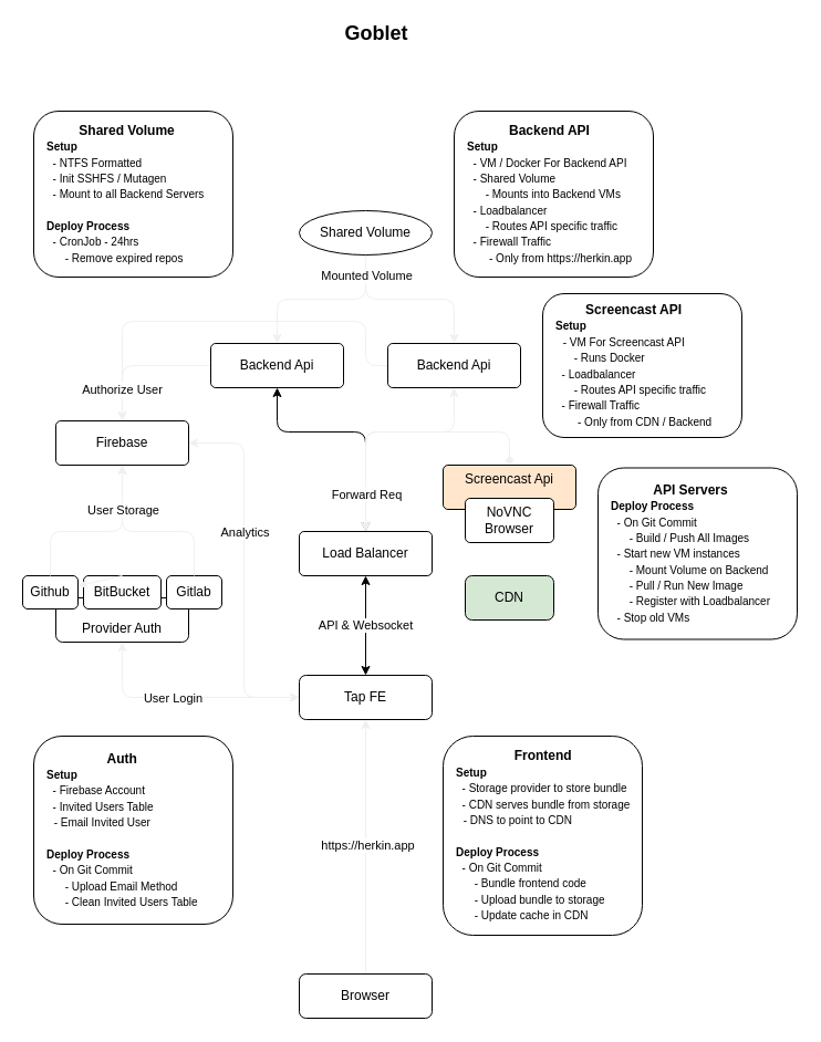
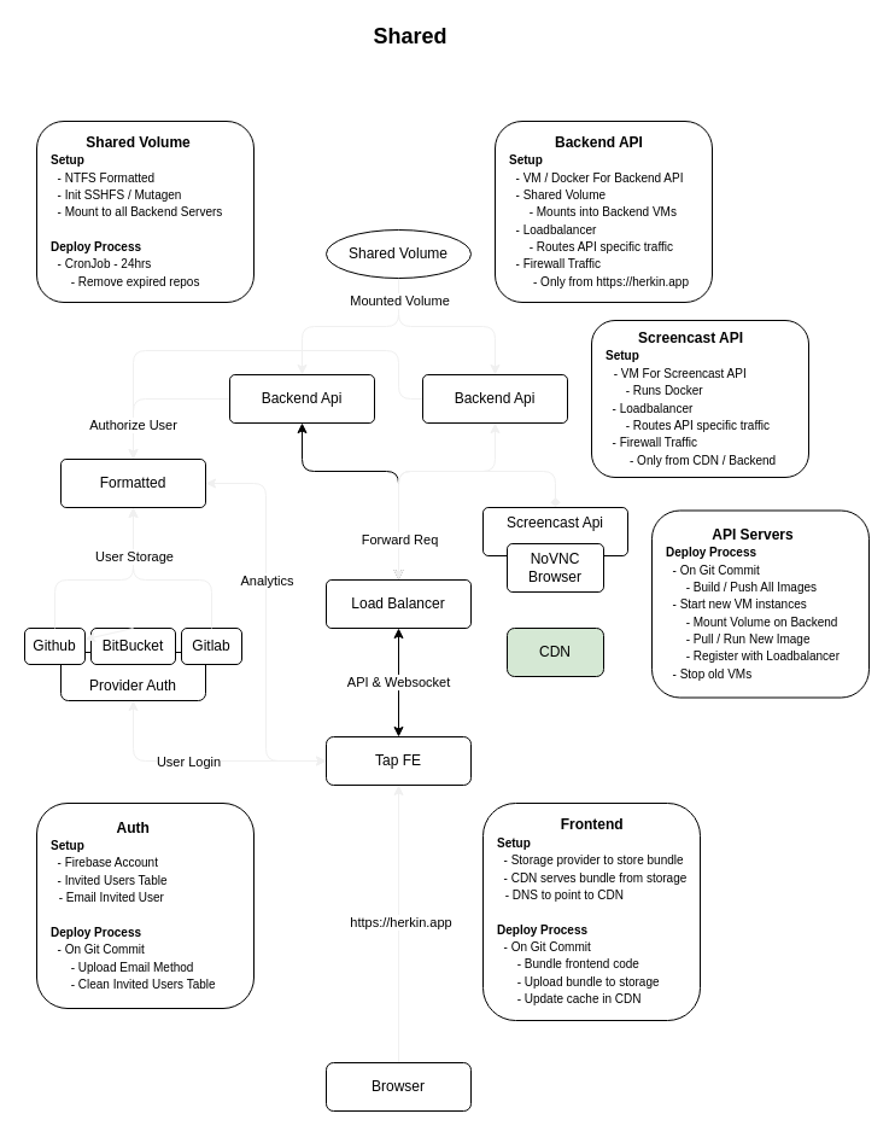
  <mxCell id="0" />
  <mxCell id="1" parent="0" />
  <mxCell id="2" style="edgeStyle=none;html=1;exitX=0;exitY=0.5;exitDx=0;exitDy=0;entryX=0.5;entryY=0;entryDx=0;entryDy=0;strokeColor=#f0f0f0;" edge="1" parent="1" source="3" target="25"><mxGeometry relative="1" as="geometry"><Array as="points"><mxPoint x="110" y="330" /></Array></mxGeometry></mxCell>
  <mxCell id="3" value="Backend Api" style="rounded=1;whiteSpace=wrap;html=1;arcSize=11;" vertex="1" parent="1"><mxGeometry x="190" y="310" width="120" height="40" as="geometry" /></mxCell>
  <mxCell id="4" value="Tap FE" style="rounded=1;whiteSpace=wrap;html=1;" vertex="1" parent="1"><mxGeometry x="270" y="610" width="120" height="40" as="geometry" /></mxCell>
  <mxCell id="5" value="API &amp;amp; Websocket" style="endArrow=classic;startArrow=classic;html=1;exitX=0.5;exitY=0;exitDx=0;exitDy=0;entryX=0.5;entryY=1;entryDx=0;entryDy=0;" edge="1" parent="1" source="4" target="10"><mxGeometry width="50" height="50" relative="1" as="geometry"><mxPoint x="330" y="550" as="sourcePoint" /><mxPoint x="330" y="470" as="targetPoint" /></mxGeometry></mxCell>
  <mxCell id="6" style="edgeStyle=none;html=1;exitX=0.5;exitY=1;exitDx=0;exitDy=0;entryX=0.5;entryY=0;entryDx=0;entryDy=0;strokeColor=#f0f0f0;" edge="1" parent="1" source="9" target="3"><mxGeometry relative="1" as="geometry"><Array as="points"><mxPoint x="330" y="270" /><mxPoint x="250" y="270" /></Array></mxGeometry></mxCell>
  <mxCell id="7" style="edgeStyle=none;html=1;exitX=0.5;exitY=1;exitDx=0;exitDy=0;entryX=0.5;entryY=0;entryDx=0;entryDy=0;strokeColor=#f0f0f0;" edge="1" parent="1" source="9" target="14"><mxGeometry relative="1" as="geometry"><Array as="points"><mxPoint x="330" y="270" /><mxPoint x="410" y="270" /></Array></mxGeometry></mxCell>
  <mxCell id="8" value="Mounted Volume" style="edgeLabel;html=1;align=center;verticalAlign=middle;resizable=0;points=[];" vertex="1" connectable="0" parent="7"><mxGeometry x="-0.779" relative="1" as="geometry"><mxPoint as="offset" /></mxGeometry></mxCell>
  <mxCell id="9" value="Shared Volume" style="ellipse;whiteSpace=wrap;html=1;arcSize=11;" vertex="1" parent="1"><mxGeometry x="270" y="190" width="120" height="40" as="geometry" /></mxCell>
  <mxCell id="10" value="Load Balancer" style="rounded=1;whiteSpace=wrap;html=1;arcSize=11;" vertex="1" parent="1"><mxGeometry x="270" y="480" width="120" height="40" as="geometry" /></mxCell>
  <mxCell id="11" value="" style="endArrow=classic;startArrow=classic;html=1;entryX=0.5;entryY=1;entryDx=0;entryDy=0;exitX=0.5;exitY=0;exitDx=0;exitDy=0;" edge="1" parent="1" source="10" target="3"><mxGeometry width="50" height="50" relative="1" as="geometry"><mxPoint x="330" y="460" as="sourcePoint" /><mxPoint x="350" y="370" as="targetPoint" /><Array as="points"><mxPoint x="330" y="390" /><mxPoint x="250" y="390" /></Array></mxGeometry></mxCell>
  <mxCell id="12" style="edgeStyle=none;html=1;exitX=0;exitY=0.5;exitDx=0;exitDy=0;entryX=0.5;entryY=0;entryDx=0;entryDy=0;strokeColor=#f0f0f0;" edge="1" parent="1" source="14" target="25"><mxGeometry relative="1" as="geometry"><Array as="points"><mxPoint x="330" y="330" /><mxPoint x="330" y="290" /><mxPoint x="110" y="290" /></Array></mxGeometry></mxCell>
  <mxCell id="13" value="Authorize User" style="edgeLabel;html=1;align=center;verticalAlign=middle;resizable=0;points=[];" vertex="1" connectable="0" parent="12"><mxGeometry x="0.842" y="-1" relative="1" as="geometry"><mxPoint as="offset" /></mxGeometry></mxCell>
  <mxCell id="14" value="Backend Api" style="rounded=1;whiteSpace=wrap;html=1;arcSize=11;" vertex="1" parent="1"><mxGeometry x="350" y="310" width="120" height="40" as="geometry" /></mxCell>
  <mxCell id="15" value="" style="endArrow=classic;startArrow=classic;html=1;strokeColor=#f0f0f0;entryX=0.5;entryY=1;entryDx=0;entryDy=0;exitX=0.5;exitY=0;exitDx=0;exitDy=0;" edge="1" parent="1" source="10" target="14"><mxGeometry width="50" height="50" relative="1" as="geometry"><mxPoint x="320" y="470" as="sourcePoint" /><mxPoint x="410" y="360" as="targetPoint" /><Array as="points"><mxPoint x="330" y="390" /><mxPoint x="410" y="390" /></Array></mxGeometry></mxCell>
  <mxCell id="16" value="" style="group" vertex="1" connectable="0" parent="1"><mxGeometry x="400" y="420" width="120" height="70" as="geometry" /></mxCell>
- <mxCell id="17" value="Screencast Api&lt;br&gt;&lt;br&gt;" style="rounded=1;whiteSpace=wrap;html=1;arcSize=11;fillColor=#ffe6cc;" vertex="1" parent="16"><mxGeometry width="120" height="40" as="geometry" /></mxCell>
+ <mxCell id="17" value="Screencast Api&lt;br&gt;&lt;br&gt;" style="rounded=1;whiteSpace=wrap;html=1;arcSize=11;" vertex="1" parent="16"><mxGeometry width="120" height="40" as="geometry" /></mxCell>
  <mxCell id="18" value="NoVNC&lt;br&gt;Browser" style="rounded=1;whiteSpace=wrap;html=1;arcSize=11;" vertex="1" parent="16"><mxGeometry x="20" y="30" width="80" height="40" as="geometry" /></mxCell>
  <mxCell id="19" style="edgeStyle=none;html=1;entryX=0.5;entryY=1;entryDx=0;entryDy=0;strokeColor=#f0f0f0;" edge="1" parent="1" source="21" target="4"><mxGeometry relative="1" as="geometry" /></mxCell>
  <mxCell id="20" value="https://herkin.app" style="edgeLabel;html=1;align=center;verticalAlign=middle;resizable=0;points=[];" vertex="1" connectable="0" parent="19"><mxGeometry x="0.02" y="-1" relative="1" as="geometry"><mxPoint as="offset" /></mxGeometry></mxCell>
  <mxCell id="21" value="Browser" style="rounded=1;whiteSpace=wrap;html=1;" vertex="1" parent="1"><mxGeometry x="270" y="880" width="120" height="40" as="geometry" /></mxCell>
  <mxCell id="22" value="CDN" style="rounded=1;whiteSpace=wrap;html=1;fillColor=#d5e8d4;" vertex="1" parent="1"><mxGeometry x="420" y="520" width="80" height="40" as="geometry" /></mxCell>
  <mxCell id="23" value="" style="endArrow=classic;startArrow=classic;html=1;strokeColor=#f0f0f0;entryX=0;entryY=0.5;entryDx=0;entryDy=0;exitX=0.5;exitY=1;exitDx=0;exitDy=0;" edge="1" parent="1" source="29" target="4"><mxGeometry width="50" height="50" relative="1" as="geometry"><mxPoint x="400" y="640" as="sourcePoint" /><mxPoint x="500" y="590" as="targetPoint" /><Array as="points"><mxPoint x="110" y="630" /></Array></mxGeometry></mxCell>
  <mxCell id="24" value="User Login" style="edgeLabel;html=1;align=center;verticalAlign=middle;resizable=0;points=[];" vertex="1" connectable="0" parent="23"><mxGeometry x="-0.094" relative="1" as="geometry"><mxPoint as="offset" /></mxGeometry></mxCell>
- <mxCell id="25" value="Firebase" style="rounded=1;whiteSpace=wrap;html=1;arcSize=11;" vertex="1" parent="1"><mxGeometry x="50" y="380" width="120" height="40" as="geometry" /></mxCell>
+ <mxCell id="25" value="Formatted" style="rounded=1;whiteSpace=wrap;html=1;arcSize=11;" vertex="1" parent="1"><mxGeometry x="50" y="380" width="120" height="40" as="geometry" /></mxCell>
  <mxCell id="26" value="&lt;div style=&quot;text-align: center&quot;&gt;&lt;b&gt;Auth&lt;/b&gt;&lt;/div&gt;&lt;font&gt;&lt;b&gt;&lt;span style=&quot;font-size: 10px&quot;&gt;Setup&lt;/span&gt;&lt;br&gt;&lt;/b&gt;&lt;/font&gt;&lt;font style=&quot;font-size: 10px&quot;&gt;&amp;nbsp; - Firebase Account&lt;br&gt;&amp;nbsp; - Invited Users Table&lt;/font&gt;&lt;br&gt;&lt;span&gt;&amp;nbsp;&amp;nbsp;&lt;/span&gt;&lt;font style=&quot;font-size: 10px&quot;&gt;- Email Invited User&lt;br&gt;&lt;/font&gt;&lt;br&gt;&lt;span style=&quot;font-size: 10px&quot;&gt;&lt;b&gt;Deploy Process&lt;br&gt;&lt;/b&gt;&lt;/span&gt;&lt;span style=&quot;font-size: 10px&quot;&gt;&amp;nbsp; - On Git Commit&lt;br&gt;&amp;nbsp; &amp;nbsp; &amp;nbsp; - Upload Email Method&lt;br&gt;&amp;nbsp; &amp;nbsp; &amp;nbsp; - Clean Invited Users Table&lt;br&gt;&lt;/span&gt;" style="rounded=1;whiteSpace=wrap;html=1;align=left;spacingLeft=10;spacingRight=10;spacingBottom=10;spacingTop=10;" vertex="1" parent="1"><mxGeometry x="30" y="665" width="180" height="170" as="geometry" /></mxCell>
  <mxCell id="27" value="&lt;div style=&quot;text-align: center&quot;&gt;&lt;b&gt;Shared Volume&lt;/b&gt;&lt;/div&gt;&lt;font&gt;&lt;b&gt;&lt;span style=&quot;font-size: 10px&quot;&gt;Setup&lt;/span&gt;&lt;br&gt;&lt;/b&gt;&lt;/font&gt;&lt;font style=&quot;font-size: 10px&quot;&gt;&amp;nbsp; - NTFS Formatted&lt;br&gt;&amp;nbsp; - Init SSHFS / Mutagen&lt;br&gt;&lt;/font&gt;&lt;font style=&quot;font-size: 10px&quot;&gt;&amp;nbsp; - Mount to all Backend Servers&amp;nbsp;&lt;br&gt;&lt;/font&gt;&lt;br&gt;&lt;span style=&quot;font-size: 10px&quot;&gt;&lt;b&gt;Deploy Process&lt;br&gt;&lt;/b&gt;&lt;/span&gt;&lt;span style=&quot;font-size: 10px&quot;&gt;&amp;nbsp; - CronJob - 24hrs&lt;br&gt;&amp;nbsp; &amp;nbsp; &amp;nbsp; - Remove expired repos&lt;br&gt;&lt;/span&gt;" style="rounded=1;whiteSpace=wrap;html=1;align=left;spacingLeft=10;spacingRight=10;spacingBottom=10;spacingTop=10;" vertex="1" parent="1"><mxGeometry x="30" y="100" width="180" height="150" as="geometry" /></mxCell>
  <mxCell id="28" value="" style="group" vertex="1" connectable="0" parent="1"><mxGeometry x="20" y="520" width="180" height="60" as="geometry" /></mxCell>
  <mxCell id="29" value="&lt;br&gt;Provider Auth" style="rounded=1;whiteSpace=wrap;html=1;" vertex="1" parent="28"><mxGeometry x="30" y="20" width="120" height="40" as="geometry" /></mxCell>
  <mxCell id="30" value="Github" style="rounded=1;whiteSpace=wrap;html=1;" vertex="1" parent="28"><mxGeometry width="50" height="30" as="geometry" /></mxCell>
  <mxCell id="31" value="Gitlab" style="rounded=1;whiteSpace=wrap;html=1;" vertex="1" parent="28"><mxGeometry x="130" width="50" height="30" as="geometry" /></mxCell>
  <mxCell id="32" value="BitBucket" style="rounded=1;whiteSpace=wrap;html=1;" vertex="1" parent="28"><mxGeometry x="55" width="70" height="30" as="geometry" /></mxCell>
  <mxCell id="33" value="&lt;div style=&quot;text-align: center&quot;&gt;&lt;b&gt;Frontend&lt;/b&gt;&lt;/div&gt;&lt;font&gt;&lt;b&gt;&lt;span style=&quot;font-size: 10px&quot;&gt;Setup&lt;/span&gt;&lt;br&gt;&lt;/b&gt;&lt;/font&gt;&lt;font style=&quot;font-size: 10px&quot;&gt;&amp;nbsp; - Storage provider to store bundle&lt;br&gt;&amp;nbsp; - CDN serves bundle from storage&lt;/font&gt;&lt;br&gt;&lt;span&gt;&amp;nbsp;&amp;nbsp;&lt;/span&gt;&lt;font style=&quot;font-size: 10px&quot;&gt;- DNS to point to CDN&lt;br&gt;&lt;/font&gt;&lt;br&gt;&lt;span style=&quot;font-size: 10px&quot;&gt;&lt;b&gt;Deploy Process&lt;br&gt;&lt;/b&gt;&lt;/span&gt;&lt;span style=&quot;font-size: 10px&quot;&gt;&amp;nbsp; - On Git Commit&lt;br&gt;&amp;nbsp; &amp;nbsp; &amp;nbsp; - Bundle frontend code&lt;br&gt;&amp;nbsp; &amp;nbsp; &amp;nbsp; - Upload bundle to storage&lt;br&gt;&amp;nbsp; &amp;nbsp; &amp;nbsp; - Update cache in CDN&lt;/span&gt;" style="rounded=1;whiteSpace=wrap;html=1;align=left;spacingLeft=10;spacingRight=10;spacingBottom=10;spacingTop=10;" vertex="1" parent="1"><mxGeometry x="400" y="665" width="180" height="180" as="geometry" /></mxCell>
  <mxCell id="34" value="" style="endArrow=classic;startArrow=classic;html=1;strokeColor=#f0f0f0;entryX=0;entryY=0.5;entryDx=0;entryDy=0;exitX=1;exitY=0.5;exitDx=0;exitDy=0;" edge="1" parent="1" source="25" target="4"><mxGeometry width="50" height="50" relative="1" as="geometry"><mxPoint x="160" y="430" as="sourcePoint" /><mxPoint x="260" y="600" as="targetPoint" /><Array as="points"><mxPoint x="220" y="400" /><mxPoint x="220" y="630" /></Array></mxGeometry></mxCell>
  <mxCell id="35" value="Analytics" style="edgeLabel;html=1;align=center;verticalAlign=middle;resizable=0;points=[];" vertex="1" connectable="0" parent="34"><mxGeometry x="-0.212" relative="1" as="geometry"><mxPoint as="offset" /></mxGeometry></mxCell>
  <mxCell id="36" style="edgeStyle=none;html=1;exitX=0.5;exitY=0;exitDx=0;exitDy=0;strokeColor=#f0f0f0;" edge="1" parent="1" source="32" target="30"><mxGeometry relative="1" as="geometry" /></mxCell>
  <mxCell id="37" style="edgeStyle=none;html=1;exitX=0.5;exitY=0;exitDx=0;exitDy=0;strokeColor=#f0f0f0;" edge="1" parent="1" source="30"><mxGeometry relative="1" as="geometry"><mxPoint x="110" y="420" as="targetPoint" /><Array as="points"><mxPoint x="45" y="480" /><mxPoint x="110" y="480" /></Array></mxGeometry></mxCell>
  <mxCell id="38" style="edgeStyle=none;html=1;exitX=0.5;exitY=0;exitDx=0;exitDy=0;entryX=0.5;entryY=1;entryDx=0;entryDy=0;strokeColor=#f0f0f0;" edge="1" parent="1" source="31" target="25"><mxGeometry relative="1" as="geometry"><Array as="points"><mxPoint x="175" y="480" /><mxPoint x="110" y="480" /></Array></mxGeometry></mxCell>
  <mxCell id="39" value="User Storage" style="edgeLabel;html=1;align=center;verticalAlign=middle;resizable=0;points=[];" vertex="1" connectable="0" parent="38"><mxGeometry x="0.515" relative="1" as="geometry"><mxPoint as="offset" /></mxGeometry></mxCell>
  <mxCell id="40" value="" style="endArrow=diamond;startArrow=classic;html=1;strokeColor=#f0f0f0;entryX=0.5;entryY=0;entryDx=0;entryDy=0;" edge="1" parent="1" source="10" target="17"><mxGeometry width="50" height="50" relative="1" as="geometry"><mxPoint x="330" y="460" as="sourcePoint" /><mxPoint x="410" y="410" as="targetPoint" /><Array as="points"><mxPoint x="330" y="390" /><mxPoint x="460" y="390" /></Array></mxGeometry></mxCell>
  <mxCell id="41" value="Forward Req" style="edgeLabel;html=1;align=center;verticalAlign=middle;resizable=0;points=[];" vertex="1" connectable="0" parent="40"><mxGeometry x="-0.725" relative="1" as="geometry"><mxPoint as="offset" /></mxGeometry></mxCell>
  <mxCell id="42" value="&lt;div style=&quot;text-align: center&quot;&gt;&lt;b&gt;&lt;font style=&quot;font-size: 12px&quot;&gt;Screencast API&lt;/font&gt;&lt;/b&gt;&lt;/div&gt;&lt;font&gt;&lt;b&gt;&lt;font style=&quot;font-size: 10px&quot;&gt;Setup&lt;/font&gt;&lt;/b&gt;&lt;/font&gt;&lt;br&gt;&lt;span&gt;&amp;nbsp;&amp;nbsp;&lt;/span&gt;&lt;font style=&quot;font-size: 10px&quot;&gt;- VM For Screencast API&lt;br&gt;&amp;nbsp; &amp;nbsp; &amp;nbsp; - Runs Docker&lt;br&gt;&amp;nbsp; - Loadbalancer&lt;br&gt;&amp;nbsp; &amp;nbsp; &amp;nbsp; - Routes API specific traffic&lt;br&gt;&amp;nbsp; - Firewall Traffic&lt;br&gt;&lt;/font&gt;&amp;nbsp;&lt;span style=&quot;font-size: 10px&quot;&gt;&amp;nbsp; &amp;nbsp; &amp;nbsp; - Only from CDN / Backend&lt;/span&gt;&lt;span style=&quot;font-size: 10px&quot;&gt;&lt;br&gt;&lt;/span&gt;" style="rounded=1;whiteSpace=wrap;html=1;align=left;spacingLeft=10;spacingRight=10;spacingBottom=10;spacingTop=10;" vertex="1" parent="1"><mxGeometry x="490" y="265" width="180" height="130" as="geometry" /></mxCell>
  <mxCell id="43" value="&lt;div style=&quot;text-align: center&quot;&gt;&lt;b&gt;&lt;font style=&quot;font-size: 12px&quot;&gt;Backend API&lt;/font&gt;&lt;/b&gt;&lt;/div&gt;&lt;font&gt;&lt;b&gt;&lt;font style=&quot;font-size: 10px&quot;&gt;Setup&lt;/font&gt;&lt;br&gt;&lt;/b&gt;&lt;/font&gt;&lt;font style=&quot;font-size: 10px&quot;&gt;&amp;nbsp; - VM / Docker For Backend API&lt;/font&gt;&lt;font style=&quot;font-size: 10px&quot;&gt;&lt;br&gt;&amp;nbsp; - Shared Volume&lt;br&gt;&amp;nbsp; &amp;nbsp; &amp;nbsp; - Mounts into Backend VMs&lt;br&gt;&amp;nbsp; - Loadbalancer&lt;br&gt;&amp;nbsp; &amp;nbsp; &amp;nbsp; - Routes API specific traffic&lt;br&gt;&amp;nbsp; - Firewall Traffic&lt;br&gt;&lt;span style=&quot;font-size: 12px&quot;&gt;&amp;nbsp;&lt;/span&gt;&amp;nbsp; &amp;nbsp; &amp;nbsp; - Only from https://herkin.app&lt;/font&gt;&lt;span style=&quot;font-size: 10px&quot;&gt;&lt;br&gt;&lt;/span&gt;" style="rounded=1;whiteSpace=wrap;html=1;align=left;spacingLeft=10;spacingRight=10;spacingBottom=10;spacingTop=10;" vertex="1" parent="1"><mxGeometry x="410" y="100" width="180" height="150" as="geometry" /></mxCell>
  <mxCell id="44" value="" style="group" vertex="1" connectable="0" parent="1"><mxGeometry x="220" y="20" width="240" height="40" as="geometry" /></mxCell>
- <mxCell id="45" value="&lt;b&gt;&lt;font style=&quot;font-size: 18px&quot;&gt;Goblet&lt;/font&gt;&lt;/b&gt;" style="text;html=1;strokeColor=none;fillColor=none;align=center;verticalAlign=middle;whiteSpace=wrap;rounded=0;" vertex="1" parent="44"><mxGeometry width="240" height="20" as="geometry" /></mxCell>
+ <mxCell id="45" value="&lt;b&gt;&lt;font style=&quot;font-size: 18px&quot;&gt;Shared&lt;/font&gt;&lt;/b&gt;" style="text;html=1;strokeColor=none;fillColor=none;align=center;verticalAlign=middle;whiteSpace=wrap;rounded=0;" vertex="1" parent="44"><mxGeometry width="240" height="20" as="geometry" /></mxCell>
  <mxCell id="46" value="&lt;div style=&quot;text-align: center&quot;&gt;&lt;b&gt;API Servers&lt;/b&gt;&lt;/div&gt;&lt;b&gt;&lt;font style=&quot;font-size: 10px&quot;&gt;Deploy Process&lt;br&gt;&lt;/font&gt;&lt;/b&gt;&lt;span style=&quot;font-size: 10px&quot;&gt;&amp;nbsp; - On Git Commit&lt;br&gt;&amp;nbsp; &amp;nbsp; &amp;nbsp; - Build / Push All Images&lt;/span&gt;&lt;span style=&quot;font-size: 10px&quot;&gt;&lt;br&gt;&lt;/span&gt;&lt;span style=&quot;font-size: 10px&quot;&gt;&amp;nbsp; - Start new VM instances&lt;br&gt;&lt;/span&gt;&lt;span style=&quot;font-size: 10px&quot;&gt;&amp;nbsp; &amp;nbsp; &amp;nbsp; - Mount Volume&lt;/span&gt;&lt;span style=&quot;font-size: 10px&quot;&gt;&amp;nbsp;on Backend&lt;/span&gt;&lt;span style=&quot;font-size: 10px&quot;&gt;&lt;br&gt;&lt;/span&gt;&lt;span style=&quot;font-size: 10px&quot;&gt;&amp;nbsp; &amp;nbsp; &amp;nbsp; -&amp;nbsp;&lt;/span&gt;&lt;span style=&quot;font-size: 10px&quot;&gt;Pull / Run New Image&lt;/span&gt;&lt;span style=&quot;font-size: 10px&quot;&gt;&lt;br&gt;&lt;/span&gt;&lt;span style=&quot;font-size: 10px&quot;&gt;&amp;nbsp; &amp;nbsp; &amp;nbsp; - Register with Loadbalancer&lt;br&gt;&lt;/span&gt;&lt;span style=&quot;font-size: 10px&quot;&gt;&amp;nbsp; - Stop old VMs&lt;/span&gt;&lt;span style=&quot;font-size: 10px&quot;&gt;&lt;br&gt;&lt;/span&gt;" style="rounded=1;whiteSpace=wrap;html=1;align=left;spacingLeft=10;spacingRight=10;spacingBottom=10;spacingTop=10;" vertex="1" parent="1"><mxGeometry x="540" y="422.5" width="180" height="155" as="geometry" /></mxCell>
